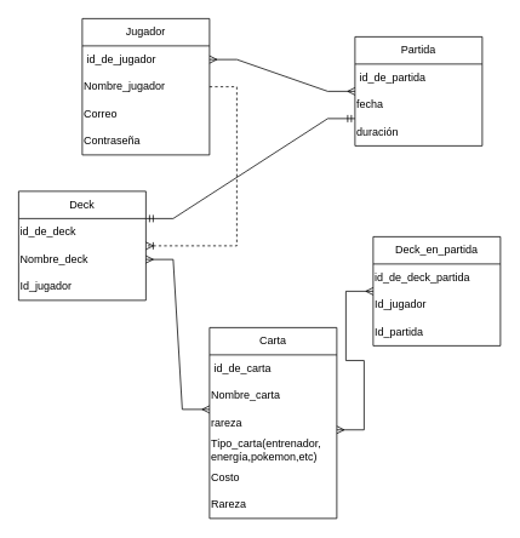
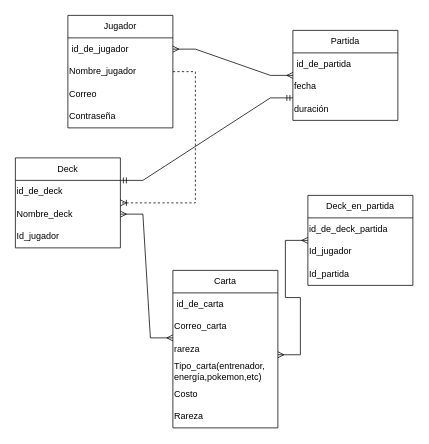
  <mxCell id="0" />
  <mxCell id="1" parent="0" />
  <mxCell id="2" value="Jugador" style="swimlane;fontStyle=0;childLayout=stackLayout;horizontal=1;startSize=30;horizontalStack=0;resizeParent=1;resizeParentMax=0;resizeLast=0;collapsible=1;marginBottom=0;whiteSpace=wrap;html=1;" vertex="1" parent="1"><mxGeometry x="90" y="20" width="140" height="150" as="geometry" /></mxCell>
  <mxCell id="3" value="&amp;nbsp;id_de_jugador" style="text;html=1;align=left;verticalAlign=middle;whiteSpace=wrap;rounded=0;" vertex="1" parent="2"><mxGeometry y="30" width="140" height="30" as="geometry" /></mxCell>
  <mxCell id="4" value="Nombre_jugador" style="text;html=1;align=left;verticalAlign=middle;whiteSpace=wrap;rounded=0;" vertex="1" parent="2"><mxGeometry y="60" width="140" height="30" as="geometry" /></mxCell>
  <mxCell id="5" value="Correo" style="text;html=1;align=left;verticalAlign=middle;whiteSpace=wrap;rounded=0;" vertex="1" parent="2"><mxGeometry y="90" width="140" height="30" as="geometry" /></mxCell>
  <mxCell id="6" value="Contraseña" style="text;html=1;align=left;verticalAlign=middle;whiteSpace=wrap;rounded=0;" vertex="1" parent="2"><mxGeometry y="120" width="140" height="30" as="geometry" /></mxCell>
  <mxCell id="7" value="Deck" style="swimlane;fontStyle=0;childLayout=stackLayout;horizontal=1;startSize=30;horizontalStack=0;resizeParent=1;resizeParentMax=0;resizeLast=0;collapsible=1;marginBottom=0;whiteSpace=wrap;html=1;" vertex="1" parent="1"><mxGeometry x="20" y="210" width="140" height="120" as="geometry" /></mxCell>
  <mxCell id="8" value="id_de_deck" style="text;html=1;align=left;verticalAlign=middle;whiteSpace=wrap;rounded=0;" vertex="1" parent="7"><mxGeometry y="30" width="140" height="30" as="geometry" /></mxCell>
  <mxCell id="9" value="Nombre_deck" style="text;html=1;align=left;verticalAlign=middle;whiteSpace=wrap;rounded=0;" vertex="1" parent="7"><mxGeometry y="60" width="140" height="30" as="geometry" /></mxCell>
  <mxCell id="10" value="Id_jugador" style="text;html=1;align=left;verticalAlign=middle;whiteSpace=wrap;rounded=0;" vertex="1" parent="7"><mxGeometry y="90" width="140" height="30" as="geometry" /></mxCell>
  <mxCell id="11" value="Carta" style="swimlane;fontStyle=0;childLayout=stackLayout;horizontal=1;startSize=30;horizontalStack=0;resizeParent=1;resizeParentMax=0;resizeLast=0;collapsible=1;marginBottom=0;whiteSpace=wrap;html=1;" vertex="1" parent="1"><mxGeometry x="230" y="360" width="140" height="210" as="geometry" /></mxCell>
  <mxCell id="12" value="&amp;nbsp;id_de_carta" style="text;html=1;align=left;verticalAlign=middle;whiteSpace=wrap;rounded=0;" vertex="1" parent="11"><mxGeometry y="30" width="140" height="30" as="geometry" /></mxCell>
- <mxCell id="13" value="Nombre_carta" style="text;html=1;align=left;verticalAlign=middle;whiteSpace=wrap;rounded=0;" vertex="1" parent="11"><mxGeometry y="60" width="140" height="30" as="geometry" /></mxCell>
+ <mxCell id="13" value="Correo_carta" style="text;html=1;align=left;verticalAlign=middle;whiteSpace=wrap;rounded=0;" vertex="1" parent="11"><mxGeometry y="60" width="140" height="30" as="geometry" /></mxCell>
  <mxCell id="14" value="rareza" style="text;html=1;align=left;verticalAlign=middle;whiteSpace=wrap;rounded=0;" vertex="1" parent="11"><mxGeometry y="90" width="140" height="30" as="geometry" /></mxCell>
  <mxCell id="15" value="Tipo_carta(entrenador, energía,pokemon,etc)" style="text;html=1;align=left;verticalAlign=middle;whiteSpace=wrap;rounded=0;" vertex="1" parent="11"><mxGeometry y="120" width="140" height="30" as="geometry" /></mxCell>
  <mxCell id="16" value="Costo" style="text;html=1;align=left;verticalAlign=middle;whiteSpace=wrap;rounded=0;" vertex="1" parent="11"><mxGeometry y="150" width="140" height="30" as="geometry" /></mxCell>
  <mxCell id="17" value="Rareza" style="text;html=1;align=left;verticalAlign=middle;whiteSpace=wrap;rounded=0;" vertex="1" parent="11"><mxGeometry y="180" width="140" height="30" as="geometry" /></mxCell>
  <mxCell id="18" value="Partida" style="swimlane;fontStyle=0;childLayout=stackLayout;horizontal=1;startSize=30;horizontalStack=0;resizeParent=1;resizeParentMax=0;resizeLast=0;collapsible=1;marginBottom=0;whiteSpace=wrap;html=1;" vertex="1" parent="1"><mxGeometry x="390" y="40" width="140" height="120" as="geometry" /></mxCell>
  <mxCell id="19" value="&amp;nbsp;id_de_partida" style="text;html=1;align=left;verticalAlign=middle;whiteSpace=wrap;rounded=0;" vertex="1" parent="18"><mxGeometry y="30" width="140" height="30" as="geometry" /></mxCell>
  <mxCell id="20" value="fecha" style="text;html=1;align=left;verticalAlign=middle;whiteSpace=wrap;rounded=0;" vertex="1" parent="18"><mxGeometry y="60" width="140" height="30" as="geometry" /></mxCell>
  <mxCell id="21" value="duración" style="text;html=1;align=left;verticalAlign=middle;whiteSpace=wrap;rounded=0;" vertex="1" parent="18"><mxGeometry y="90" width="140" height="30" as="geometry" /></mxCell>
  <mxCell id="22" value="Deck_en_partida" style="swimlane;fontStyle=0;childLayout=stackLayout;horizontal=1;startSize=30;horizontalStack=0;resizeParent=1;resizeParentMax=0;resizeLast=0;collapsible=1;marginBottom=0;whiteSpace=wrap;html=1;" vertex="1" parent="1"><mxGeometry x="410" y="260" width="140" height="120" as="geometry" /></mxCell>
  <mxCell id="23" value="id_de_deck_partida" style="text;html=1;align=left;verticalAlign=middle;whiteSpace=wrap;rounded=0;" vertex="1" parent="22"><mxGeometry y="30" width="140" height="30" as="geometry" /></mxCell>
  <mxCell id="24" value="Id_jugador" style="text;html=1;align=left;verticalAlign=middle;whiteSpace=wrap;rounded=0;" vertex="1" parent="22"><mxGeometry y="60" width="140" height="30" as="geometry" /></mxCell>
  <mxCell id="25" value="Id_partida" style="text;html=1;align=left;verticalAlign=middle;whiteSpace=wrap;rounded=0;" vertex="1" parent="22"><mxGeometry y="90" width="140" height="30" as="geometry" /></mxCell>
  <mxCell id="26" value="" style="edgeStyle=entityRelationEdgeStyle;fontSize=12;html=1;endArrow=ERoneToMany;rounded=0;dashed=1;" edge="1" parent="1" source="2" target="7"><mxGeometry width="100" height="100" relative="1" as="geometry"><mxPoint x="340" y="220" as="sourcePoint" /><mxPoint x="440" y="120" as="targetPoint" /></mxGeometry></mxCell>
  <mxCell id="27" value="" style="edgeStyle=entityRelationEdgeStyle;fontSize=12;html=1;endArrow=ERmany;startArrow=ERmany;rounded=0;entryX=0;entryY=0;entryDx=0;entryDy=0;exitX=1;exitY=0.5;exitDx=0;exitDy=0;" edge="1" parent="1" source="9" target="14"><mxGeometry width="100" height="100" relative="1" as="geometry"><mxPoint x="340" y="310" as="sourcePoint" /><mxPoint x="440" y="210" as="targetPoint" /></mxGeometry></mxCell>
  <mxCell id="28" value="" style="edgeStyle=entityRelationEdgeStyle;fontSize=12;html=1;endArrow=ERmany;startArrow=ERmany;rounded=0;exitX=1;exitY=0.5;exitDx=0;exitDy=0;entryX=0;entryY=1;entryDx=0;entryDy=0;" edge="1" parent="1" source="3" target="19"><mxGeometry width="100" height="100" relative="1" as="geometry"><mxPoint x="340" y="310" as="sourcePoint" /><mxPoint x="360" y="270" as="targetPoint" /></mxGeometry></mxCell>
  <mxCell id="29" value="" style="edgeStyle=entityRelationEdgeStyle;fontSize=12;html=1;endArrow=ERmany;startArrow=ERmany;rounded=0;exitX=1;exitY=0.75;exitDx=0;exitDy=0;entryX=0;entryY=0;entryDx=0;entryDy=0;" edge="1" parent="1" source="14" target="24"><mxGeometry width="100" height="100" relative="1" as="geometry"><mxPoint x="340" y="370" as="sourcePoint" /><mxPoint x="440" y="270" as="targetPoint" /></mxGeometry></mxCell>
  <mxCell id="30" value="" style="edgeStyle=entityRelationEdgeStyle;fontSize=12;html=1;endArrow=ERmandOne;startArrow=ERmandOne;rounded=0;exitX=1;exitY=0;exitDx=0;exitDy=0;" edge="1" parent="1" source="8"><mxGeometry width="100" height="100" relative="1" as="geometry"><mxPoint x="170" y="247.5" as="sourcePoint" /><mxPoint x="390" y="130" as="targetPoint" /></mxGeometry></mxCell>
